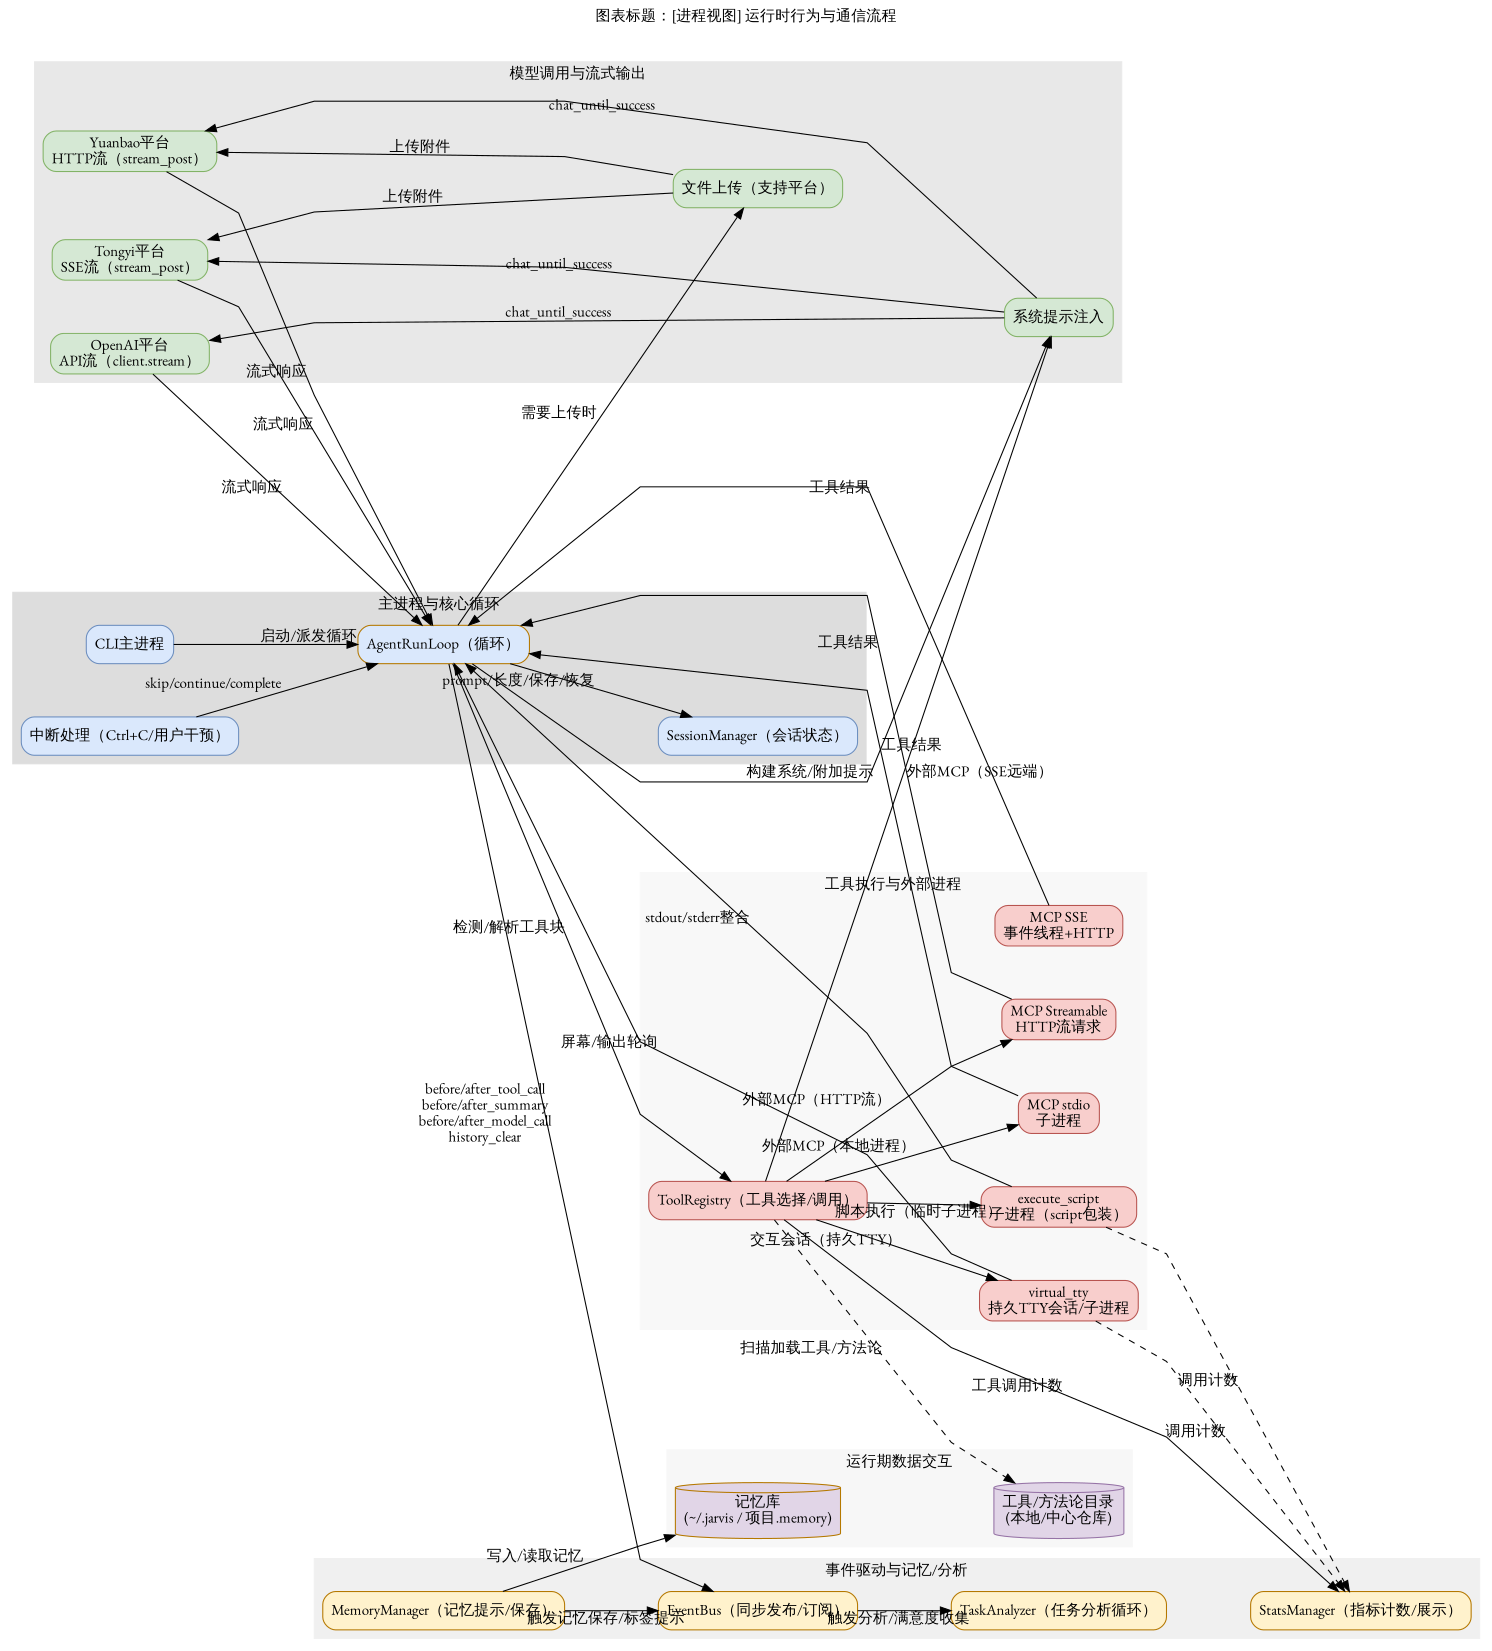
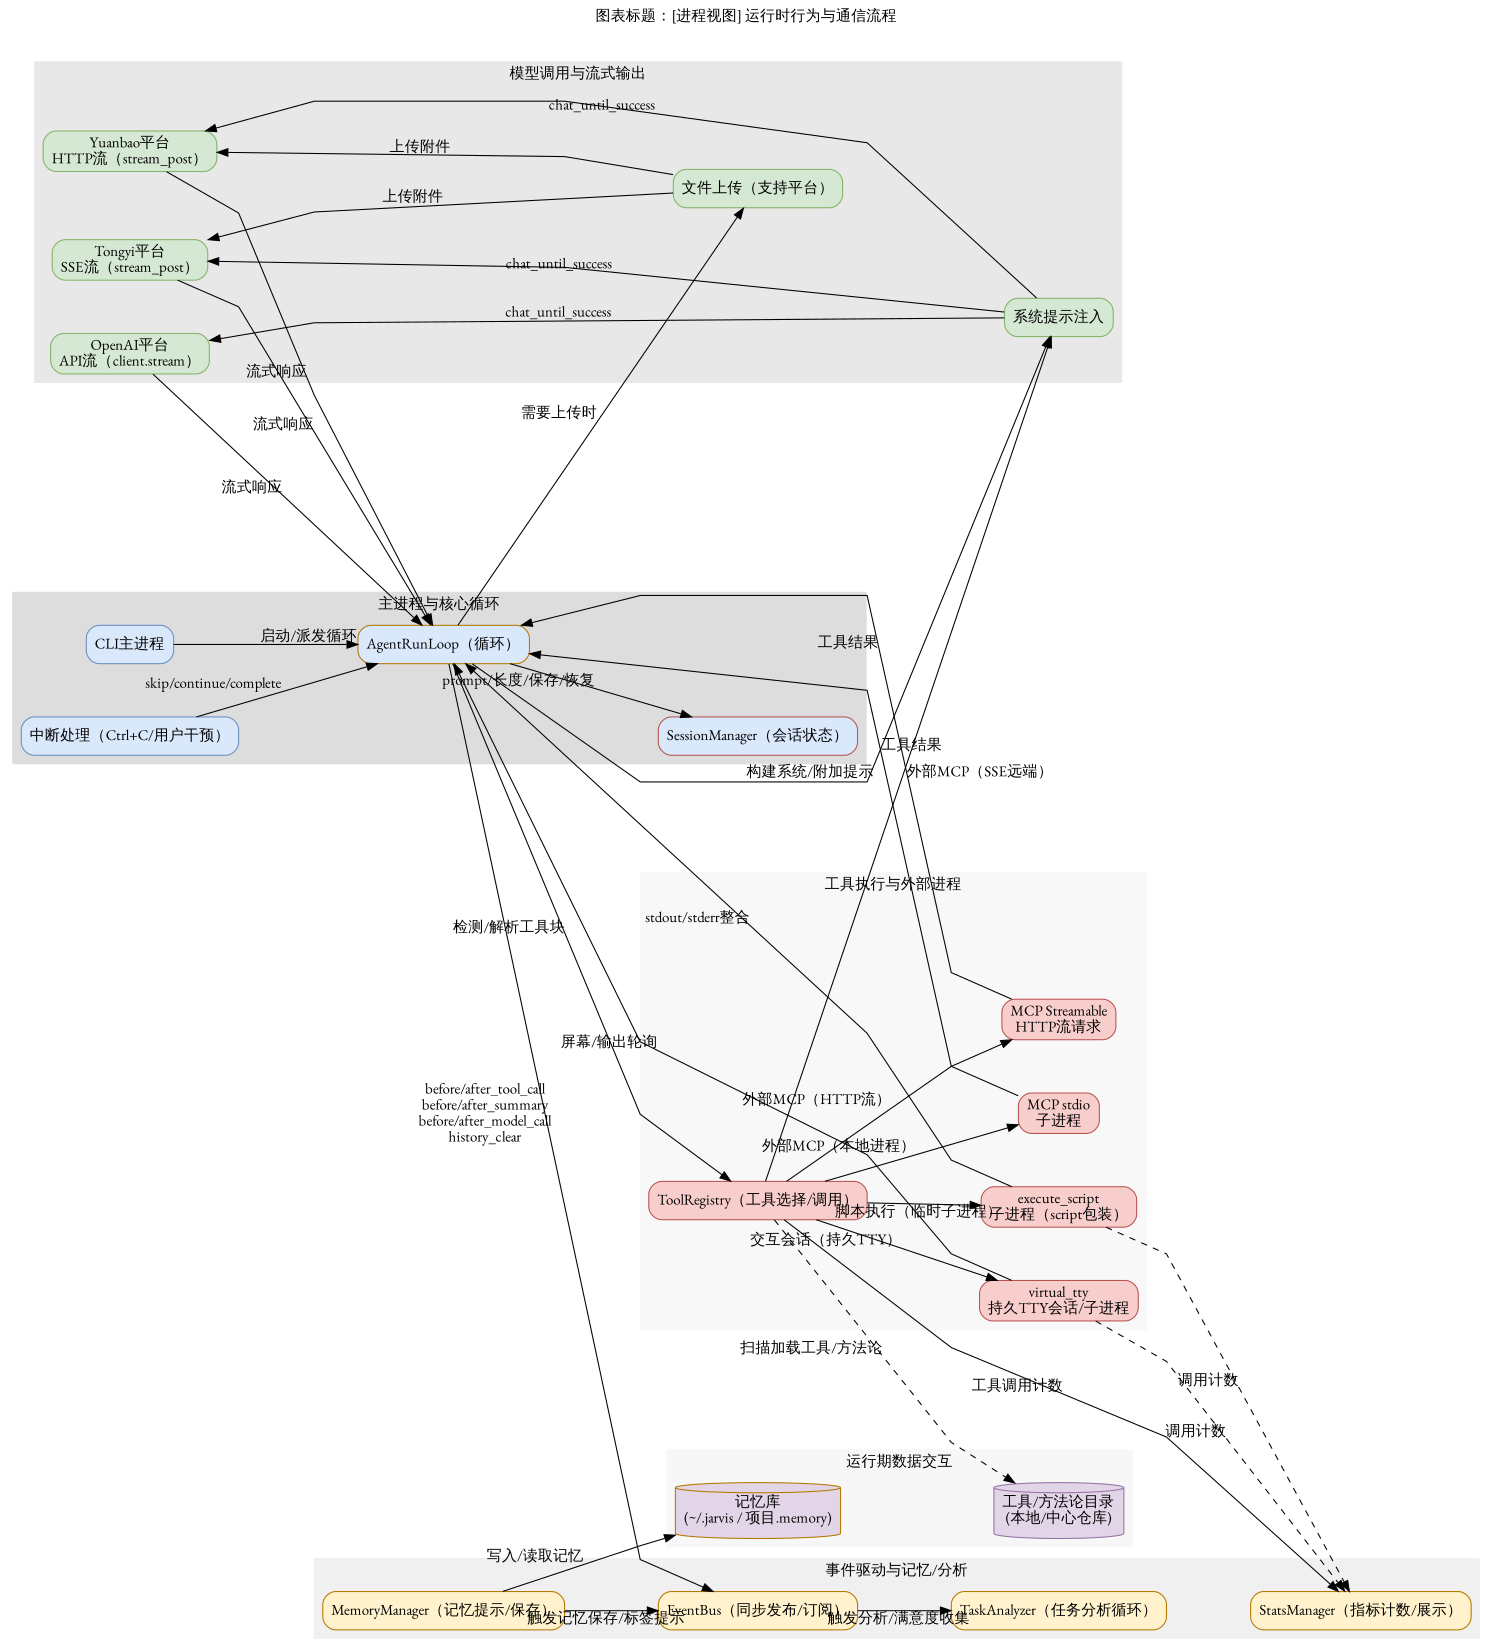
  digraph {
    fontname="EB Garamond"
    label="图表标题：[进程视图] 运行时行为与通信流程"
    labelloc=t
    newrank=true
    nodesep=0.7
    rankdir=LR
    ranksep=1.1
    splines=polyline
    node [color="#B85450" fillcolor="#F8CECC" fontname="EB Garamond" shape=box style="rounded,filled"]
    edge [fontname="EB Garamond" xlabel="流式响应"]
    n1 [color="#82B366" fillcolor="#D5E8D4" label="Yuanbao平台\nHTTP流（stream_post）"]
    n2 [color="#82B366" fillcolor="#D5E8D4" label="Tongyi平台\nSSE流（stream_post）"]
    n3 [color="#82B366" fillcolor="#D5E8D4" label="OpenAI平台\nAPI流（client.stream）"]
    n4 [label="execute_script\n子进程（script包装）"]
    n5 [label="virtual_tty\n持久TTY会话/子进程"]
    n6 [label="MCP stdio\n子进程"]
-   n7 [label="MCP SSE\n事件线程+HTTP"]
    n8 [label="MCP Streamable\nHTTP流请求"]
    n9 [color="#6C8EBF" fillcolor="#DAE8FC" label="CLI主进程"]
    n10 [color="#B57800" fillcolor="#DAE8FC" label="AgentRunLoop（循环）"]
-   n11 [color="#6C8EBF" fillcolor="#DAE8FC" label="SessionManager（会话状态）"]
+   n11 [fillcolor="#DAE8FC" label="SessionManager（会话状态）"]
    n12 [color="#6C8EBF" fillcolor="#DAE8FC" label="中断处理（Ctrl+C/用户干预）"]
    n13 [color="#82B366" fillcolor="#D5E8D4" label="系统提示注入"]
    n14 [color="#82B366" fillcolor="#D5E8D4" label="文件上传（支持平台）"]
    n15 [label="ToolRegistry（工具选择/调用）"]
    n16 [color="#B57800" fillcolor="#FFF2CC" label="EventBus（同步发布/订阅）"]
    n17 [color="#B57800" fillcolor="#FFF2CC" label="MemoryManager（记忆提示/保存）"]
    n18 [color="#B57800" fillcolor="#FFF2CC" label="TaskAnalyzer（任务分析循环）"]
    n19 [color="#B57800" fillcolor="#FFF2CC" label="StatsManager（指标计数/展示）"]
    n20 [color="#B57800" fillcolor="#E1D5E7" label="记忆库\n(~/.jarvis / 项目.memory)" shape=cylinder]
    n21 [color="#9673A6" fillcolor="#E1D5E7" label="工具/方法论目录\n(本地/中心仓库)" shape=cylinder]
    subgraph sub_1 {
      rank=same
      n1
      n2
      n3
    }
    subgraph sub_2 {
      rank=same
      n4
      n5
      n6
-     n7
      n8
    }
    subgraph cluster_3 {
      color="#dddddd"
      label="主进程与核心循环"
      style=filled
      n9
      n10
      n11
      n12
    }
    subgraph cluster_4 {
      color="#e8e8e8"
      label="模型调用与流式输出"
      style=filled
      n1
      n2
      n3
      n13
      n14
    }
    subgraph cluster_5 {
      color="#f8f8f8"
      label="工具执行与外部进程"
      style=filled
      n4
      n5
      n6
-     n7
      n8
      n15
    }
    subgraph cluster_6 {
      color="#f0f0f0"
      label="事件驱动与记忆/分析"
      style=filled
      n16
      n17
      n18
      n19
    }
    subgraph cluster_7 {
      color="#f7f7f7"
      label="运行期数据交互"
      style=filled
      n20
      n21
    }
    n1 -> n10
    n2 -> n10
    n3 -> n10
    n4 -> n10 [xlabel="stdout/stderr整合"]
    n4 -> n19 [style=dashed xlabel="调用计数"]
    n5 -> n10 [xlabel="屏幕/输出轮询"]
    n5 -> n19 [style=dashed xlabel="调用计数"]
    n6 -> n10 [xlabel="工具结果"]
-   n7 -> n10 [xlabel="工具结果"]
    n8 -> n10 [xlabel="工具结果"]
    n9 -> n10 [xlabel="启动/派发循环"]
    n10 -> n11 [xlabel="prompt/长度/保存/恢复"]
    n10 -> n13 [xlabel="构建系统/附加提示"]
    n10 -> n14 [xlabel="需要上传时"]
    n10 -> n15 [xlabel="检测/解析工具块"]
    n10 -> n16 [xlabel="before/after_tool_call\nbefore/after_summary\nbefore/after_model_call\nhistory_clear"]
    n12 -> n10 [xlabel="skip/continue/complete"]
    n13 -> n1 [xlabel=chat_until_success]
    n13 -> n2 [xlabel=chat_until_success]
    n13 -> n3 [xlabel=chat_until_success]
    n14 -> n1 [xlabel="上传附件"]
    n14 -> n2 [xlabel="上传附件"]
    n15 -> n4 [xlabel="脚本执行（临时子进程）"]
    n15 -> n5 [xlabel="交互会话（持久TTY）"]
    n15 -> n6 [xlabel="外部MCP（本地进程）"]
    n15 -> n8 [xlabel="外部MCP（HTTP流）"]
    n15 -> n13 [xlabel="外部MCP（SSE远端）"]
    n15 -> n19 [xlabel="工具调用计数"]
    n15 -> n21 [style=dashed xlabel="扫描加载工具/方法论"]
    n16 -> n18 [xlabel="触发分析/满意度收集"]
    n17 -> n16 [xlabel="触发记忆保存/标签提示"]
    n17 -> n20 [xlabel="写入/读取记忆"]
  }
